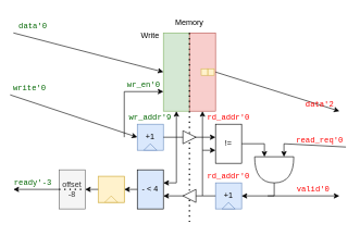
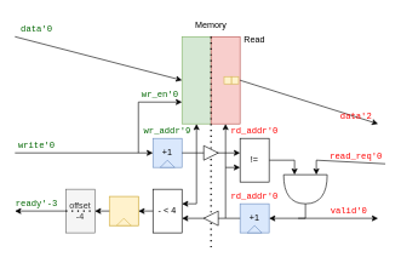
  <mxCell id="0" />
  <mxCell id="1" parent="0" />
  <mxCell id="2" value="wr_addr'9" style="text;html=1;strokeColor=none;fillColor=none;align=center;verticalAlign=middle;whiteSpace=wrap;rounded=0;fontFamily=Courier New;fontColor=#006600;" parent="1" vertex="1"><mxGeometry x="190" y="170" width="80" height="20" as="geometry" /></mxCell>
  <mxCell id="3" value="" style="rounded=0;whiteSpace=wrap;html=1;fillColor=#d5e8d4;strokeColor=#82b366;" parent="1" vertex="1"><mxGeometry x="250" y="50" width="40" height="120" as="geometry" /></mxCell>
  <mxCell id="4" value="" style="rounded=0;whiteSpace=wrap;html=1;fillColor=#f8cecc;strokeColor=#b85450;" parent="1" vertex="1"><mxGeometry x="290" y="50" width="40" height="120" as="geometry" /></mxCell>
  <mxCell id="5" value="" style="group" parent="1" vertex="1" connectable="0"><mxGeometry x="210" y="190" width="40" height="40" as="geometry" /></mxCell>
  <mxCell id="6" value="+1" style="rounded=0;whiteSpace=wrap;html=1;fillColor=#dae8fc;strokeColor=#6c8ebf;" parent="5" vertex="1"><mxGeometry width="40" height="40" as="geometry" /></mxCell>
  <mxCell id="7" value="" style="triangle;whiteSpace=wrap;html=1;rotation=-90;fillColor=#dae8fc;strokeColor=#6c8ebf;" parent="5" vertex="1"><mxGeometry x="15" y="25" width="10" height="20" as="geometry" /></mxCell>
  <mxCell id="8" value="" style="group" parent="1" vertex="1" connectable="0"><mxGeometry x="330" y="280" width="40" height="40" as="geometry" /></mxCell>
  <mxCell id="9" value="+1" style="rounded=0;whiteSpace=wrap;html=1;fillColor=#dae8fc;strokeColor=#6c8ebf;" parent="8" vertex="1"><mxGeometry width="40" height="40" as="geometry" /></mxCell>
  <mxCell id="10" value="" style="triangle;whiteSpace=wrap;html=1;rotation=-90;fillColor=#dae8fc;strokeColor=#6c8ebf;" parent="8" vertex="1"><mxGeometry x="15" y="25" width="10" height="20" as="geometry" /></mxCell>
  <mxCell id="11" value="" style="endArrow=none;dashed=1;html=1;dashPattern=1 3;strokeWidth=2;rounded=0;" parent="1" edge="1"><mxGeometry width="50" height="50" relative="1" as="geometry"><mxPoint x="290" y="340" as="sourcePoint" /><mxPoint x="290" y="50" as="targetPoint" /></mxGeometry></mxCell>
  <mxCell id="12" value="" style="endArrow=classic;html=1;rounded=0;entryX=0;entryY=0.25;entryDx=0;entryDy=0;entryPerimeter=0;exitX=1;exitY=1;exitDx=0;exitDy=0;" parent="1" source="25" target="42" edge="1"><mxGeometry width="50" height="50" relative="1" as="geometry"><mxPoint x="570" y="220" as="sourcePoint" /><mxPoint x="426.5" y="240" as="targetPoint" /><Array as="points"><mxPoint x="435" y="220" /></Array></mxGeometry></mxCell>
  <mxCell id="13" value="" style="endArrow=classic;html=1;rounded=0;exitX=1;exitY=0.5;exitDx=0;exitDy=0;entryX=0;entryY=0.75;entryDx=0;entryDy=0;entryPerimeter=0;" parent="1" source="15" target="42" edge="1"><mxGeometry width="50" height="50" relative="1" as="geometry"><mxPoint x="370" y="220" as="sourcePoint" /><mxPoint x="450" y="220" as="targetPoint" /><Array as="points"><mxPoint x="405" y="220" /></Array></mxGeometry></mxCell>
  <mxCell id="14" value="" style="endArrow=classic;html=1;rounded=0;exitX=0;exitY=0.5;exitDx=0;exitDy=0;entryX=0;entryY=0.75;entryDx=0;entryDy=0;" parent="1" source="9" edge="1"><mxGeometry width="50" height="50" relative="1" as="geometry"><mxPoint x="460" y="300" as="sourcePoint" /><mxPoint x="330" y="230" as="targetPoint" /><Array as="points"><mxPoint x="310" y="300" /><mxPoint x="310" y="230" /></Array></mxGeometry></mxCell>
  <mxCell id="15" value="!=" style="rounded=0;whiteSpace=wrap;html=1;" parent="1" vertex="1"><mxGeometry x="330" y="190" width="40" height="60" as="geometry" /></mxCell>
  <mxCell id="16" value="" style="endArrow=classic;html=1;rounded=0;exitX=1;exitY=0.5;exitDx=0;exitDy=0;entryX=1;entryY=1;entryDx=0;entryDy=0;" parent="1" target="17" edge="1"><mxGeometry width="50" height="50" relative="1" as="geometry"><mxPoint x="330" y="110" as="sourcePoint" /><mxPoint x="450" y="110" as="targetPoint" /></mxGeometry></mxCell>
  <mxCell id="17" value="data'2" style="text;html=1;strokeColor=none;fillColor=none;align=center;verticalAlign=middle;whiteSpace=wrap;rounded=0;fontFamily=Courier New;fontColor=#FF0000;" parent="1" vertex="1"><mxGeometry x="460" y="150" width="60" height="20" as="geometry" /></mxCell>
  <mxCell id="18" value="" style="endArrow=classic;html=1;rounded=0;entryX=0;entryY=0.5;entryDx=0;entryDy=0;exitX=0;exitY=1;exitDx=0;exitDy=0;" parent="1" source="26" target="6" edge="1"><mxGeometry width="50" height="50" relative="1" as="geometry"><mxPoint x="130" y="210" as="sourcePoint" /><mxPoint x="380" y="220" as="targetPoint" /></mxGeometry></mxCell>
  <mxCell id="19" value="" style="endArrow=classic;html=1;rounded=0;entryX=0;entryY=0.5;entryDx=0;entryDy=0;" parent="1" edge="1"><mxGeometry width="50" height="50" relative="1" as="geometry"><mxPoint x="190" y="210" as="sourcePoint" /><mxPoint x="250" y="140" as="targetPoint" /><Array as="points"><mxPoint x="190" y="140" /></Array></mxGeometry></mxCell>
  <mxCell id="20" value="wr_en'0" style="text;html=1;strokeColor=none;fillColor=none;align=center;verticalAlign=middle;whiteSpace=wrap;rounded=0;fontFamily=Courier New;fontColor=#006600;" parent="1" vertex="1"><mxGeometry x="190" y="120" width="60" height="20" as="geometry" /></mxCell>
  <mxCell id="21" value="" style="endArrow=classic;html=1;rounded=0;entryX=0.5;entryY=1;entryDx=0;entryDy=0;" parent="1" edge="1"><mxGeometry width="50" height="50" relative="1" as="geometry"><mxPoint x="310" y="230" as="sourcePoint" /><mxPoint x="310" y="170" as="targetPoint" /></mxGeometry></mxCell>
  <mxCell id="22" value="rd_addr'0" style="text;html=1;strokeColor=none;fillColor=none;align=center;verticalAlign=middle;whiteSpace=wrap;rounded=0;fontFamily=Courier New;fontColor=#FF0000;" parent="1" vertex="1"><mxGeometry x="310" y="170" width="80" height="20" as="geometry" /></mxCell>
  <mxCell id="23" value="" style="endArrow=classic;html=1;rounded=0;entryX=0;entryY=0.5;entryDx=0;entryDy=0;exitX=0;exitY=1;exitDx=0;exitDy=0;" parent="1" source="24" edge="1"><mxGeometry width="50" height="50" relative="1" as="geometry"><mxPoint x="130" y="110" as="sourcePoint" /><mxPoint x="250" y="110" as="targetPoint" /></mxGeometry></mxCell>
  <mxCell id="24" value="data'0" style="text;html=1;strokeColor=none;fillColor=none;align=center;verticalAlign=middle;whiteSpace=wrap;rounded=0;fontFamily=Courier New;fontColor=#006600;" parent="1" vertex="1"><mxGeometry x="20" y="30" width="60" height="20" as="geometry" /></mxCell>
  <mxCell id="25" value="read_req'0" style="text;html=1;strokeColor=none;fillColor=none;align=center;verticalAlign=middle;whiteSpace=wrap;rounded=0;fontFamily=Courier New;fontColor=#FF0000;" parent="1" vertex="1"><mxGeometry x="450" y="205" width="80" height="20" as="geometry" /></mxCell>
- <mxCell id="26" value="write'0" style="text;html=1;strokeColor=none;fillColor=none;align=center;verticalAlign=middle;whiteSpace=wrap;rounded=0;fontFamily=Courier New;fontColor=#006600;" parent="1" vertex="1"><mxGeometry x="15" y="125" width="60" height="20" as="geometry" /></mxCell>
- <mxCell id="27" value="- &amp;lt; 4" style="rounded=0;whiteSpace=wrap;html=1;fillColor=#dae8fc;" parent="1" vertex="1"><mxGeometry x="210" y="260" width="40" height="60" as="geometry" /></mxCell>
+ <mxCell id="26" value="write'0" style="text;html=1;strokeColor=none;fillColor=none;align=center;verticalAlign=middle;whiteSpace=wrap;rounded=0;fontFamily=Courier New;fontColor=#006600;" parent="1" vertex="1"><mxGeometry x="20" y="190" width="60" height="20" as="geometry" /></mxCell>
+ <mxCell id="27" value="- &amp;lt; 4" style="rounded=0;whiteSpace=wrap;html=1;" parent="1" vertex="1"><mxGeometry x="210" y="260" width="40" height="60" as="geometry" /></mxCell>
  <mxCell id="28" value="" style="endArrow=classic;html=1;rounded=0;" parent="1" edge="1"><mxGeometry width="50" height="50" relative="1" as="geometry"><mxPoint x="310" y="300" as="sourcePoint" /><mxPoint x="250" y="300" as="targetPoint" /></mxGeometry></mxCell>
  <mxCell id="29" value="" style="endArrow=classic;html=1;rounded=0;" parent="1" edge="1"><mxGeometry width="50" height="50" relative="1" as="geometry"><mxPoint x="270" y="210" as="sourcePoint" /><mxPoint x="250" y="280" as="targetPoint" /><Array as="points"><mxPoint x="270" y="280" /></Array></mxGeometry></mxCell>
  <mxCell id="30" value="" style="group" parent="1" vertex="1" connectable="0"><mxGeometry x="150" y="270" width="40" height="40" as="geometry" /></mxCell>
  <mxCell id="31" value="" style="group;fillColor=#fff2cc;strokeColor=#d6b656;container=0;" parent="30" vertex="1" connectable="0"><mxGeometry width="40" height="40" as="geometry" /></mxCell>
  <mxCell id="32" value="" style="rounded=0;whiteSpace=wrap;html=1;fillColor=#fff2cc;strokeColor=#d6b656;container=0;" parent="30" vertex="1"><mxGeometry width="40" height="40" as="geometry" /></mxCell>
  <mxCell id="33" value="" style="triangle;whiteSpace=wrap;html=1;rotation=-90;fillColor=#fff2cc;strokeColor=#d6b656;container=0;" parent="30" vertex="1"><mxGeometry x="15" y="25" width="10" height="20" as="geometry" /></mxCell>
  <mxCell id="34" value="" style="endArrow=classic;html=1;rounded=0;entryX=1;entryY=0.5;entryDx=0;entryDy=0;" parent="1" target="32" edge="1"><mxGeometry width="50" height="50" relative="1" as="geometry"><mxPoint x="210" y="290" as="sourcePoint" /><mxPoint x="190" y="290" as="targetPoint" /></mxGeometry></mxCell>
  <mxCell id="35" value="ready'-3" style="text;html=1;strokeColor=none;fillColor=none;align=center;verticalAlign=middle;whiteSpace=wrap;rounded=0;fontFamily=Courier New;fontColor=#006600;" parent="1" vertex="1"><mxGeometry x="20" y="270" width="60" height="20" as="geometry" /></mxCell>
- <mxCell id="36" value="offset&lt;br&gt;-8" style="rounded=0;whiteSpace=wrap;html=1;fillColor=#f5f5f5;fontColor=#333333;strokeColor=#666666;" parent="1" vertex="1"><mxGeometry x="90" y="260" width="40" height="60" as="geometry" /></mxCell>
+ <mxCell id="36" value="offset&lt;br&gt;-4" style="rounded=0;whiteSpace=wrap;html=1;fillColor=#f5f5f5;fontColor=#333333;strokeColor=#666666;" parent="1" vertex="1"><mxGeometry x="90" y="260" width="40" height="60" as="geometry" /></mxCell>
  <mxCell id="37" value="" style="endArrow=classic;html=1;rounded=0;exitX=1;exitY=0.5;exitDx=0;exitDy=0;" parent="1" edge="1"><mxGeometry width="50" height="50" relative="1" as="geometry"><mxPoint x="250" y="210" as="sourcePoint" /><mxPoint x="330" y="210" as="targetPoint" /></mxGeometry></mxCell>
  <mxCell id="38" value="" style="endArrow=classic;html=1;rounded=0;entryX=0.5;entryY=1;entryDx=0;entryDy=0;" parent="1" edge="1"><mxGeometry width="50" height="50" relative="1" as="geometry"><mxPoint x="270" y="210" as="sourcePoint" /><mxPoint x="270" y="170" as="targetPoint" /></mxGeometry></mxCell>
  <mxCell id="39" value="" style="endArrow=classic;html=1;rounded=0;entryX=1;entryY=0.5;entryDx=0;entryDy=0;" parent="1" edge="1"><mxGeometry width="50" height="50" relative="1" as="geometry"><mxPoint x="150" y="290" as="sourcePoint" /><mxPoint x="130" y="290" as="targetPoint" /></mxGeometry></mxCell>
  <mxCell id="40" value="" style="endArrow=classic;html=1;rounded=0;entryX=0;entryY=1;entryDx=0;entryDy=0;" parent="1" target="35" edge="1"><mxGeometry width="50" height="50" relative="1" as="geometry"><mxPoint x="90" y="290" as="sourcePoint" /><mxPoint x="70" y="290" as="targetPoint" /></mxGeometry></mxCell>
  <mxCell id="41" value="" style="endArrow=none;dashed=1;html=1;dashPattern=1 3;strokeWidth=2;rounded=0;exitX=0;exitY=0.5;exitDx=0;exitDy=0;entryX=1;entryY=0.5;entryDx=0;entryDy=0;elbow=vertical;" parent="1" source="36" target="36" edge="1"><mxGeometry width="50" height="50" relative="1" as="geometry"><mxPoint x="120" y="300" as="sourcePoint" /><mxPoint x="170" y="250" as="targetPoint" /></mxGeometry></mxCell>
  <mxCell id="42" value="" style="shape=or;whiteSpace=wrap;html=1;rotation=90;" parent="1" vertex="1"><mxGeometry x="400" y="230" width="40" height="60" as="geometry" /></mxCell>
  <mxCell id="43" value="" style="endArrow=classic;html=1;rounded=0;exitX=1;exitY=0.5;exitDx=0;exitDy=0;entryX=1;entryY=0.5;entryDx=0;entryDy=0;exitPerimeter=0;" parent="1" source="42" target="9" edge="1"><mxGeometry width="50" height="50" relative="1" as="geometry"><mxPoint x="380" y="230" as="sourcePoint" /><mxPoint x="413" y="250" as="targetPoint" /><Array as="points"><mxPoint x="420" y="300" /></Array></mxGeometry></mxCell>
  <mxCell id="44" value="" style="endArrow=classic;html=1;rounded=0;entryX=1;entryY=1;entryDx=0;entryDy=0;" parent="1" target="45" edge="1"><mxGeometry width="50" height="50" relative="1" as="geometry"><mxPoint x="410" y="300" as="sourcePoint" /><mxPoint x="560" y="300" as="targetPoint" /></mxGeometry></mxCell>
  <mxCell id="45" value="valid'0" style="text;html=1;strokeColor=none;fillColor=none;align=center;verticalAlign=middle;whiteSpace=wrap;rounded=0;fontFamily=Courier New;fontColor=#FF0000;" parent="1" vertex="1"><mxGeometry x="440" y="280" width="80" height="20" as="geometry" /></mxCell>
  <mxCell id="46" value="" style="triangle;whiteSpace=wrap;html=1;" parent="1" vertex="1"><mxGeometry x="280" y="200" width="20" height="20" as="geometry" /></mxCell>
  <mxCell id="47" value="" style="triangle;whiteSpace=wrap;html=1;flipV=1;flipH=1;" parent="1" vertex="1"><mxGeometry x="280" y="290" width="20" height="20" as="geometry" /></mxCell>
  <mxCell id="48" value="" style="rounded=0;whiteSpace=wrap;html=1;fillColor=#fff2cc;strokeColor=#d6b656;" parent="1" vertex="1"><mxGeometry x="318" y="105" width="10" height="10" as="geometry" /></mxCell>
  <mxCell id="49" value="" style="rounded=0;whiteSpace=wrap;html=1;fillColor=#fff2cc;strokeColor=#d6b656;" parent="1" vertex="1"><mxGeometry x="308" y="105" width="10" height="10" as="geometry" /></mxCell>
  <mxCell id="50" value="Memory" style="text;html=1;strokeColor=none;fillColor=none;align=center;verticalAlign=middle;whiteSpace=wrap;rounded=0;" vertex="1" parent="1"><mxGeometry x="260" y="20" width="60" height="30" as="geometry" /></mxCell>
  <mxCell id="51" value="rd_addr'0" style="text;html=1;strokeColor=none;fillColor=none;align=center;verticalAlign=middle;whiteSpace=wrap;rounded=0;fontFamily=Courier New;fontColor=#FF0000;" vertex="1" parent="1"><mxGeometry x="310" y="260" width="80" height="20" as="geometry" /></mxCell>
- <mxCell id="52" value="Write" style="text;html=1;strokeColor=none;fillColor=none;align=center;verticalAlign=middle;whiteSpace=wrap;rounded=0;" vertex="1" parent="1"><mxGeometry x="210" y="40" width="40" height="30" as="geometry" /></mxCell>
+ <mxCell id="53" value="Read" style="text;html=1;strokeColor=none;fillColor=none;align=center;verticalAlign=middle;whiteSpace=wrap;rounded=0;" vertex="1" parent="1"><mxGeometry x="330" y="40" width="40" height="30" as="geometry" /></mxCell>
